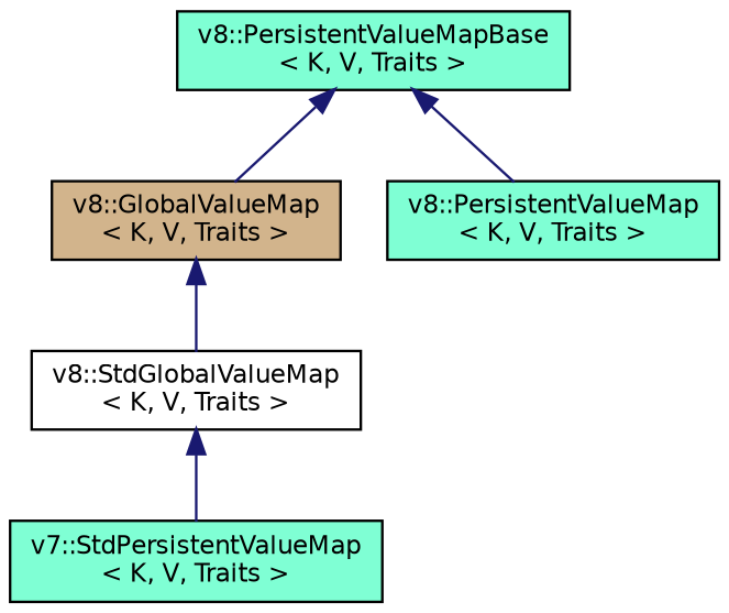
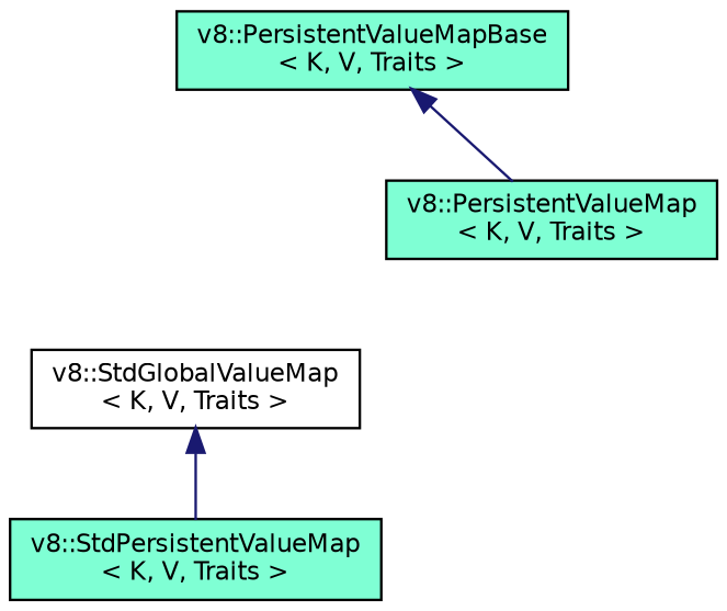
  digraph {
    node [color=black fillcolor=aquamarine fontname=Helvetica fontsize=10 shape=record style=filled]
    edge [color=midnightblue dir=back fontname=Helvetica fontsize=10 labelfontname=Helvetica labelfontsize=10 style=solid]
    n1 [fontcolor=black height=0.2 label="v8::PersistentValueMapBase\l\< K, V, Traits \>" width=0.4]
-   n2 [fillcolor=tan height=0.2 label="v8::GlobalValueMap\l\< K, V, Traits \>" width=0.4]
    n3 [height=0.2 label="v8::PersistentValueMap\l\< K, V, Traits \>" width=0.4]
    n4 [fillcolor=white height=0.2 label="v8::StdGlobalValueMap\l\< K, V, Traits \>" width=0.4]
-   n5 [height=0.2 label="v7::StdPersistentValueMap\l\< K, V, Traits \>" width=0.4]
-   n1 -> n2
+   n5 [height=0.2 label="v8::StdPersistentValueMap\l\< K, V, Traits \>" width=0.4]
    n1 -> n3
-   n2 -> n4
    n4 -> n5
  }
